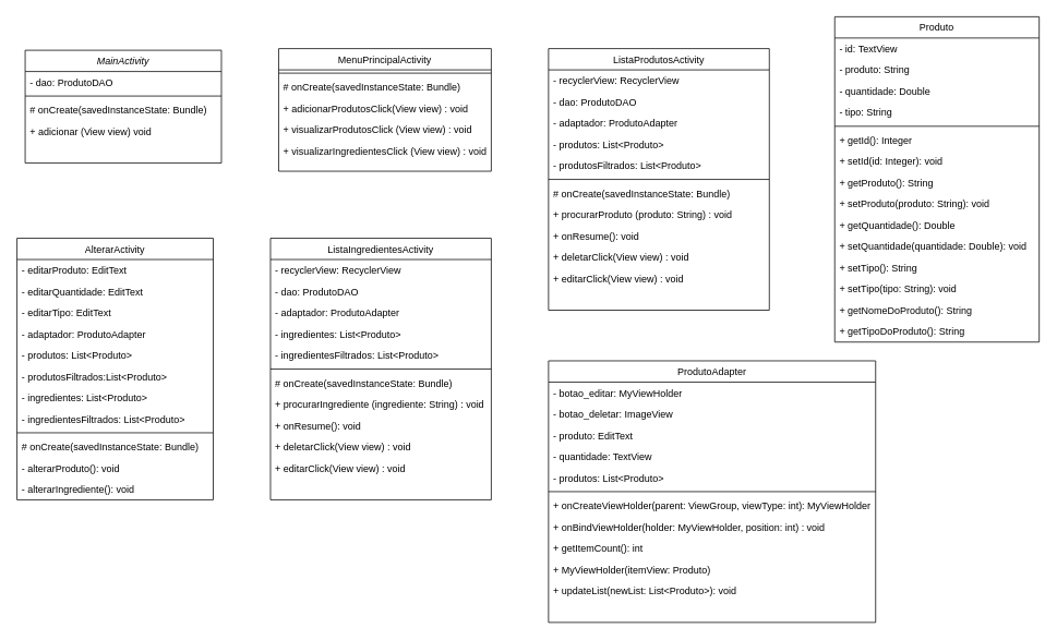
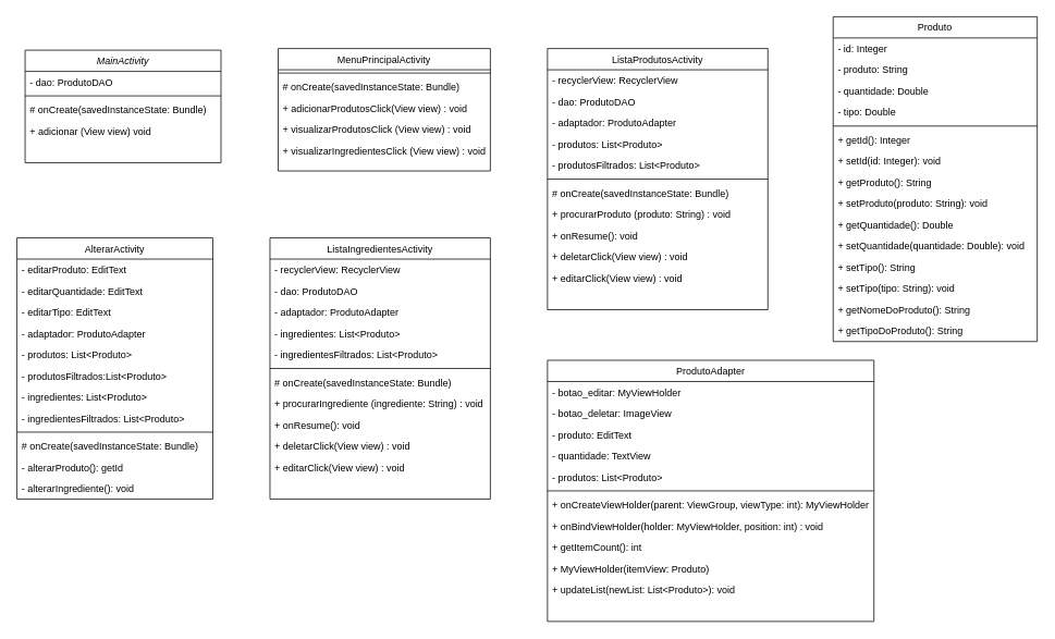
  <mxCell id="0" />
  <mxCell id="1" parent="0" />
  <mxCell id="2" value="MainActivity" style="swimlane;fontStyle=2;align=center;verticalAlign=top;childLayout=stackLayout;horizontal=1;startSize=26;horizontalStack=0;resizeParent=1;resizeLast=0;collapsible=1;marginBottom=0;rounded=0;shadow=0;strokeWidth=1;" parent="1" vertex="1"><mxGeometry x="30" y="61" width="240" height="138" as="geometry"><mxRectangle x="230" y="140" width="160" height="26" as="alternateBounds" /></mxGeometry></mxCell>
  <mxCell id="3" value="- dao: ProdutoDAO" style="text;align=left;verticalAlign=top;spacingLeft=4;spacingRight=4;overflow=hidden;rotatable=0;points=[[0,0.5],[1,0.5]];portConstraint=eastwest;" parent="2" vertex="1"><mxGeometry y="26" width="240" height="26" as="geometry" /></mxCell>
  <mxCell id="4" value="" style="line;html=1;strokeWidth=1;align=left;verticalAlign=middle;spacingTop=-1;spacingLeft=3;spacingRight=3;rotatable=0;labelPosition=right;points=[];portConstraint=eastwest;" parent="2" vertex="1"><mxGeometry y="52" width="240" height="8" as="geometry" /></mxCell>
  <mxCell id="5" value="# onCreate(savedInstanceState: Bundle)" style="text;align=left;verticalAlign=top;spacingLeft=4;spacingRight=4;overflow=hidden;rotatable=0;points=[[0,0.5],[1,0.5]];portConstraint=eastwest;" parent="2" vertex="1"><mxGeometry y="60" width="240" height="26" as="geometry" /></mxCell>
  <mxCell id="6" value="+ adicionar (View view) void" style="text;align=left;verticalAlign=top;spacingLeft=4;spacingRight=4;overflow=hidden;rotatable=0;points=[[0,0.5],[1,0.5]];portConstraint=eastwest;" vertex="1" parent="2"><mxGeometry y="86" width="240" height="26" as="geometry" /></mxCell>
  <mxCell id="7" value="ListaProdutosActivity" style="swimlane;fontStyle=0;align=center;verticalAlign=top;childLayout=stackLayout;horizontal=1;startSize=26;horizontalStack=0;resizeParent=1;resizeLast=0;collapsible=1;marginBottom=0;rounded=0;shadow=0;strokeWidth=1;" parent="1" vertex="1"><mxGeometry x="670" y="59" width="270" height="320" as="geometry"><mxRectangle x="130" y="380" width="160" height="26" as="alternateBounds" /></mxGeometry></mxCell>
  <mxCell id="8" value="- recyclerView: RecyclerView&#10;" style="text;align=left;verticalAlign=top;spacingLeft=4;spacingRight=4;overflow=hidden;rotatable=0;points=[[0,0.5],[1,0.5]];portConstraint=eastwest;" parent="7" vertex="1"><mxGeometry y="26" width="270" height="26" as="geometry" /></mxCell>
  <mxCell id="9" value="- dao: ProdutoDAO" style="text;align=left;verticalAlign=top;spacingLeft=4;spacingRight=4;overflow=hidden;rotatable=0;points=[[0,0.5],[1,0.5]];portConstraint=eastwest;rounded=0;shadow=0;html=0;" vertex="1" parent="7"><mxGeometry y="52" width="270" height="26" as="geometry" /></mxCell>
  <mxCell id="10" value="- adaptador: ProdutoAdapter" style="text;align=left;verticalAlign=top;spacingLeft=4;spacingRight=4;overflow=hidden;rotatable=0;points=[[0,0.5],[1,0.5]];portConstraint=eastwest;rounded=0;shadow=0;html=0;" vertex="1" parent="7"><mxGeometry y="78" width="270" height="26" as="geometry" /></mxCell>
  <mxCell id="11" value="- produtos: List&lt;Produto&gt;" style="text;align=left;verticalAlign=top;spacingLeft=4;spacingRight=4;overflow=hidden;rotatable=0;points=[[0,0.5],[1,0.5]];portConstraint=eastwest;rounded=0;shadow=0;html=0;" vertex="1" parent="7"><mxGeometry y="104" width="270" height="26" as="geometry" /></mxCell>
  <mxCell id="12" value="- produtosFiltrados: List&lt;Produto&gt;" style="text;align=left;verticalAlign=top;spacingLeft=4;spacingRight=4;overflow=hidden;rotatable=0;points=[[0,0.5],[1,0.5]];portConstraint=eastwest;rounded=0;shadow=0;html=0;" vertex="1" parent="7"><mxGeometry y="130" width="270" height="26" as="geometry" /></mxCell>
  <mxCell id="13" value="" style="line;html=1;strokeWidth=1;align=left;verticalAlign=middle;spacingTop=-1;spacingLeft=3;spacingRight=3;rotatable=0;labelPosition=right;points=[];portConstraint=eastwest;" parent="7" vertex="1"><mxGeometry y="156" width="270" height="8" as="geometry" /></mxCell>
  <mxCell id="14" value="# onCreate(savedInstanceState: Bundle)" style="text;align=left;verticalAlign=top;spacingLeft=4;spacingRight=4;overflow=hidden;rotatable=0;points=[[0,0.5],[1,0.5]];portConstraint=eastwest;fontStyle=0;strokeWidth=0;" parent="7" vertex="1"><mxGeometry y="164" width="270" height="26" as="geometry" /></mxCell>
  <mxCell id="15" value="+ procurarProduto (produto: String) : void" style="text;align=left;verticalAlign=top;spacingLeft=4;spacingRight=4;overflow=hidden;rotatable=0;points=[[0,0.5],[1,0.5]];portConstraint=eastwest;rounded=0;shadow=0;html=0;" vertex="1" parent="7"><mxGeometry y="190" width="270" height="26" as="geometry" /></mxCell>
  <mxCell id="16" value="+ onResume(): void" style="text;align=left;verticalAlign=top;spacingLeft=4;spacingRight=4;overflow=hidden;rotatable=0;points=[[0,0.5],[1,0.5]];portConstraint=eastwest;rounded=0;shadow=0;html=0;" vertex="1" parent="7"><mxGeometry y="216" width="270" height="26" as="geometry" /></mxCell>
  <mxCell id="17" value="+ deletarClick(View view) : void" style="text;align=left;verticalAlign=top;spacingLeft=4;spacingRight=4;overflow=hidden;rotatable=0;points=[[0,0.5],[1,0.5]];portConstraint=eastwest;rounded=0;shadow=0;html=0;" vertex="1" parent="7"><mxGeometry y="242" width="270" height="26" as="geometry" /></mxCell>
  <mxCell id="18" value="+ editarClick(View view) : void" style="text;align=left;verticalAlign=top;spacingLeft=4;spacingRight=4;overflow=hidden;rotatable=0;points=[[0,0.5],[1,0.5]];portConstraint=eastwest;" parent="7" vertex="1"><mxGeometry y="268" width="270" height="26" as="geometry" /></mxCell>
  <mxCell id="19" value="AlterarActivity" style="swimlane;fontStyle=0;align=center;verticalAlign=top;childLayout=stackLayout;horizontal=1;startSize=26;horizontalStack=0;resizeParent=1;resizeLast=0;collapsible=1;marginBottom=0;rounded=0;shadow=0;strokeWidth=1;" parent="1" vertex="1"><mxGeometry x="20" y="291" width="240" height="320" as="geometry"><mxRectangle x="340" y="380" width="170" height="26" as="alternateBounds" /></mxGeometry></mxCell>
  <mxCell id="20" value="- editarProduto: EditText" style="text;align=left;verticalAlign=top;spacingLeft=4;spacingRight=4;overflow=hidden;rotatable=0;points=[[0,0.5],[1,0.5]];portConstraint=eastwest;" parent="19" vertex="1"><mxGeometry y="26" width="240" height="26" as="geometry" /></mxCell>
  <mxCell id="21" value="- editarQuantidade: EditText&#10;" style="text;align=left;verticalAlign=top;spacingLeft=4;spacingRight=4;overflow=hidden;rotatable=0;points=[[0,0.5],[1,0.5]];portConstraint=eastwest;" vertex="1" parent="19"><mxGeometry y="52" width="240" height="26" as="geometry" /></mxCell>
  <mxCell id="22" value="- editarTipo: EditText" style="text;align=left;verticalAlign=top;spacingLeft=4;spacingRight=4;overflow=hidden;rotatable=0;points=[[0,0.5],[1,0.5]];portConstraint=eastwest;" vertex="1" parent="19"><mxGeometry y="78" width="240" height="26" as="geometry" /></mxCell>
  <mxCell id="23" value="- adaptador: ProdutoAdapter" style="text;align=left;verticalAlign=top;spacingLeft=4;spacingRight=4;overflow=hidden;rotatable=0;points=[[0,0.5],[1,0.5]];portConstraint=eastwest;" vertex="1" parent="19"><mxGeometry y="104" width="240" height="26" as="geometry" /></mxCell>
  <mxCell id="24" value="- produtos: List&lt;Produto&gt;" style="text;align=left;verticalAlign=top;spacingLeft=4;spacingRight=4;overflow=hidden;rotatable=0;points=[[0,0.5],[1,0.5]];portConstraint=eastwest;" vertex="1" parent="19"><mxGeometry y="130" width="240" height="26" as="geometry" /></mxCell>
  <mxCell id="25" value="- produtosFiltrados:List&lt;Produto&gt;" style="text;align=left;verticalAlign=top;spacingLeft=4;spacingRight=4;overflow=hidden;rotatable=0;points=[[0,0.5],[1,0.5]];portConstraint=eastwest;" vertex="1" parent="19"><mxGeometry y="156" width="240" height="26" as="geometry" /></mxCell>
  <mxCell id="26" value="- ingredientes: List&lt;Produto&gt;" style="text;align=left;verticalAlign=top;spacingLeft=4;spacingRight=4;overflow=hidden;rotatable=0;points=[[0,0.5],[1,0.5]];portConstraint=eastwest;" vertex="1" parent="19"><mxGeometry y="182" width="240" height="26" as="geometry" /></mxCell>
  <mxCell id="27" value="- ingredientesFiltrados: List&lt;Produto&gt;" style="text;align=left;verticalAlign=top;spacingLeft=4;spacingRight=4;overflow=hidden;rotatable=0;points=[[0,0.5],[1,0.5]];portConstraint=eastwest;" vertex="1" parent="19"><mxGeometry y="208" width="240" height="26" as="geometry" /></mxCell>
  <mxCell id="28" value="" style="line;html=1;strokeWidth=1;align=left;verticalAlign=middle;spacingTop=-1;spacingLeft=3;spacingRight=3;rotatable=0;labelPosition=right;points=[];portConstraint=eastwest;" parent="19" vertex="1"><mxGeometry y="234" width="240" height="8" as="geometry" /></mxCell>
  <mxCell id="29" value="# onCreate(savedInstanceState: Bundle)" style="text;align=left;verticalAlign=top;spacingLeft=4;spacingRight=4;overflow=hidden;rotatable=0;points=[[0,0.5],[1,0.5]];portConstraint=eastwest;fontStyle=0;strokeWidth=0;" vertex="1" parent="19"><mxGeometry y="242" width="240" height="26" as="geometry" /></mxCell>
- <mxCell id="30" value="- alterarProduto(): void" style="text;align=left;verticalAlign=top;spacingLeft=4;spacingRight=4;overflow=hidden;rotatable=0;points=[[0,0.5],[1,0.5]];portConstraint=eastwest;" vertex="1" parent="19"><mxGeometry y="268" width="240" height="26" as="geometry" /></mxCell>
+ <mxCell id="30" value="- alterarProduto(): getId" style="text;align=left;verticalAlign=top;spacingLeft=4;spacingRight=4;overflow=hidden;rotatable=0;points=[[0,0.5],[1,0.5]];portConstraint=eastwest;" vertex="1" parent="19"><mxGeometry y="268" width="240" height="26" as="geometry" /></mxCell>
  <mxCell id="31" value="- alterarIngrediente(): void" style="text;align=left;verticalAlign=top;spacingLeft=4;spacingRight=4;overflow=hidden;rotatable=0;points=[[0,0.5],[1,0.5]];portConstraint=eastwest;" vertex="1" parent="19"><mxGeometry y="294" width="240" height="26" as="geometry" /></mxCell>
  <mxCell id="32" value="MenuPrincipalActivity" style="swimlane;fontStyle=0;align=center;verticalAlign=top;childLayout=stackLayout;horizontal=1;startSize=26;horizontalStack=0;resizeParent=1;resizeLast=0;collapsible=1;marginBottom=0;rounded=0;shadow=0;strokeWidth=1;" parent="1" vertex="1"><mxGeometry x="340" y="59" width="260" height="150" as="geometry"><mxRectangle x="550" y="140" width="160" height="26" as="alternateBounds" /></mxGeometry></mxCell>
  <mxCell id="33" value="" style="line;html=1;strokeWidth=1;align=left;verticalAlign=middle;spacingTop=-1;spacingLeft=3;spacingRight=3;rotatable=0;labelPosition=right;points=[];portConstraint=eastwest;" parent="32" vertex="1"><mxGeometry y="26" width="260" height="8" as="geometry" /></mxCell>
  <mxCell id="34" value="# onCreate(savedInstanceState: Bundle)" style="text;align=left;verticalAlign=top;spacingLeft=4;spacingRight=4;overflow=hidden;rotatable=0;points=[[0,0.5],[1,0.5]];portConstraint=eastwest;" vertex="1" parent="32"><mxGeometry y="34" width="260" height="26" as="geometry" /></mxCell>
  <mxCell id="35" value="+ adicionarProdutosClick(View view) : void" style="text;align=left;verticalAlign=top;spacingLeft=4;spacingRight=4;overflow=hidden;rotatable=0;points=[[0,0.5],[1,0.5]];portConstraint=eastwest;" parent="32" vertex="1"><mxGeometry y="60" width="260" height="26" as="geometry" /></mxCell>
  <mxCell id="36" value="+ visualizarProdutosClick (View view) : void" style="text;align=left;verticalAlign=top;spacingLeft=4;spacingRight=4;overflow=hidden;rotatable=0;points=[[0,0.5],[1,0.5]];portConstraint=eastwest;" vertex="1" parent="32"><mxGeometry y="86" width="260" height="26" as="geometry" /></mxCell>
  <mxCell id="37" value="+ visualizarIngredientesClick (View view) : void" style="text;align=left;verticalAlign=top;spacingLeft=4;spacingRight=4;overflow=hidden;rotatable=0;points=[[0,0.5],[1,0.5]];portConstraint=eastwest;" vertex="1" parent="32"><mxGeometry y="112" width="260" height="26" as="geometry" /></mxCell>
  <mxCell id="38" value="ListaIngredientesActivity" style="swimlane;fontStyle=0;align=center;verticalAlign=top;childLayout=stackLayout;horizontal=1;startSize=26;horizontalStack=0;resizeParent=1;resizeLast=0;collapsible=1;marginBottom=0;rounded=0;shadow=0;strokeWidth=1;" vertex="1" parent="1"><mxGeometry x="330" y="291" width="270" height="320" as="geometry"><mxRectangle x="130" y="380" width="160" height="26" as="alternateBounds" /></mxGeometry></mxCell>
  <mxCell id="39" value="- recyclerView: RecyclerView&#10;" style="text;align=left;verticalAlign=top;spacingLeft=4;spacingRight=4;overflow=hidden;rotatable=0;points=[[0,0.5],[1,0.5]];portConstraint=eastwest;" vertex="1" parent="38"><mxGeometry y="26" width="270" height="26" as="geometry" /></mxCell>
  <mxCell id="40" value="- dao: ProdutoDAO" style="text;align=left;verticalAlign=top;spacingLeft=4;spacingRight=4;overflow=hidden;rotatable=0;points=[[0,0.5],[1,0.5]];portConstraint=eastwest;rounded=0;shadow=0;html=0;" vertex="1" parent="38"><mxGeometry y="52" width="270" height="26" as="geometry" /></mxCell>
  <mxCell id="41" value="- adaptador: ProdutoAdapter" style="text;align=left;verticalAlign=top;spacingLeft=4;spacingRight=4;overflow=hidden;rotatable=0;points=[[0,0.5],[1,0.5]];portConstraint=eastwest;rounded=0;shadow=0;html=0;" vertex="1" parent="38"><mxGeometry y="78" width="270" height="26" as="geometry" /></mxCell>
  <mxCell id="42" value="- ingredientes: List&lt;Produto&gt;" style="text;align=left;verticalAlign=top;spacingLeft=4;spacingRight=4;overflow=hidden;rotatable=0;points=[[0,0.5],[1,0.5]];portConstraint=eastwest;rounded=0;shadow=0;html=0;" vertex="1" parent="38"><mxGeometry y="104" width="270" height="26" as="geometry" /></mxCell>
  <mxCell id="43" value="- ingredientesFiltrados: List&lt;Produto&gt;" style="text;align=left;verticalAlign=top;spacingLeft=4;spacingRight=4;overflow=hidden;rotatable=0;points=[[0,0.5],[1,0.5]];portConstraint=eastwest;rounded=0;shadow=0;html=0;" vertex="1" parent="38"><mxGeometry y="130" width="270" height="26" as="geometry" /></mxCell>
  <mxCell id="44" value="" style="line;html=1;strokeWidth=1;align=left;verticalAlign=middle;spacingTop=-1;spacingLeft=3;spacingRight=3;rotatable=0;labelPosition=right;points=[];portConstraint=eastwest;" vertex="1" parent="38"><mxGeometry y="156" width="270" height="8" as="geometry" /></mxCell>
  <mxCell id="45" value="# onCreate(savedInstanceState: Bundle)" style="text;align=left;verticalAlign=top;spacingLeft=4;spacingRight=4;overflow=hidden;rotatable=0;points=[[0,0.5],[1,0.5]];portConstraint=eastwest;fontStyle=0;strokeWidth=0;" vertex="1" parent="38"><mxGeometry y="164" width="270" height="26" as="geometry" /></mxCell>
  <mxCell id="46" value="+ procurarIngrediente (ingrediente: String) : void" style="text;align=left;verticalAlign=top;spacingLeft=4;spacingRight=4;overflow=hidden;rotatable=0;points=[[0,0.5],[1,0.5]];portConstraint=eastwest;rounded=0;shadow=0;html=0;" vertex="1" parent="38"><mxGeometry y="190" width="270" height="26" as="geometry" /></mxCell>
  <mxCell id="47" value="+ onResume(): void" style="text;align=left;verticalAlign=top;spacingLeft=4;spacingRight=4;overflow=hidden;rotatable=0;points=[[0,0.5],[1,0.5]];portConstraint=eastwest;rounded=0;shadow=0;html=0;" vertex="1" parent="38"><mxGeometry y="216" width="270" height="26" as="geometry" /></mxCell>
  <mxCell id="48" value="+ deletarClick(View view) : void" style="text;align=left;verticalAlign=top;spacingLeft=4;spacingRight=4;overflow=hidden;rotatable=0;points=[[0,0.5],[1,0.5]];portConstraint=eastwest;rounded=0;shadow=0;html=0;" vertex="1" parent="38"><mxGeometry y="242" width="270" height="26" as="geometry" /></mxCell>
  <mxCell id="49" value="+ editarClick(View view) : void" style="text;align=left;verticalAlign=top;spacingLeft=4;spacingRight=4;overflow=hidden;rotatable=0;points=[[0,0.5],[1,0.5]];portConstraint=eastwest;" vertex="1" parent="38"><mxGeometry y="268" width="270" height="26" as="geometry" /></mxCell>
  <mxCell id="50" value="ProdutoAdapter" style="swimlane;fontStyle=0;align=center;verticalAlign=top;childLayout=stackLayout;horizontal=1;startSize=26;horizontalStack=0;resizeParent=1;resizeLast=0;collapsible=1;marginBottom=0;rounded=0;shadow=0;strokeWidth=1;" vertex="1" parent="1"><mxGeometry x="670" y="441" width="400" height="320" as="geometry"><mxRectangle x="130" y="380" width="160" height="26" as="alternateBounds" /></mxGeometry></mxCell>
  <mxCell id="51" value="- botao_editar: MyViewHolder" style="text;align=left;verticalAlign=top;spacingLeft=4;spacingRight=4;overflow=hidden;rotatable=0;points=[[0,0.5],[1,0.5]];portConstraint=eastwest;" vertex="1" parent="50"><mxGeometry y="26" width="400" height="26" as="geometry" /></mxCell>
  <mxCell id="52" value="- botao_deletar: ImageView" style="text;align=left;verticalAlign=top;spacingLeft=4;spacingRight=4;overflow=hidden;rotatable=0;points=[[0,0.5],[1,0.5]];portConstraint=eastwest;rounded=0;shadow=0;html=0;" vertex="1" parent="50"><mxGeometry y="52" width="400" height="26" as="geometry" /></mxCell>
  <mxCell id="53" value="- produto: EditText" style="text;align=left;verticalAlign=top;spacingLeft=4;spacingRight=4;overflow=hidden;rotatable=0;points=[[0,0.5],[1,0.5]];portConstraint=eastwest;rounded=0;shadow=0;html=0;" vertex="1" parent="50"><mxGeometry y="78" width="400" height="26" as="geometry" /></mxCell>
  <mxCell id="54" value="- quantidade: TextView" style="text;align=left;verticalAlign=top;spacingLeft=4;spacingRight=4;overflow=hidden;rotatable=0;points=[[0,0.5],[1,0.5]];portConstraint=eastwest;rounded=0;shadow=0;html=0;" vertex="1" parent="50"><mxGeometry y="104" width="400" height="26" as="geometry" /></mxCell>
  <mxCell id="55" value="- produtos: List&lt;Produto&gt;" style="text;align=left;verticalAlign=top;spacingLeft=4;spacingRight=4;overflow=hidden;rotatable=0;points=[[0,0.5],[1,0.5]];portConstraint=eastwest;rounded=0;shadow=0;html=0;" vertex="1" parent="50"><mxGeometry y="130" width="400" height="26" as="geometry" /></mxCell>
  <mxCell id="56" value="" style="line;html=1;strokeWidth=1;align=left;verticalAlign=middle;spacingTop=-1;spacingLeft=3;spacingRight=3;rotatable=0;labelPosition=right;points=[];portConstraint=eastwest;" vertex="1" parent="50"><mxGeometry y="156" width="400" height="8" as="geometry" /></mxCell>
  <mxCell id="57" value="+ onCreateViewHolder(parent: ViewGroup, viewType: int): MyViewHolder" style="text;align=left;verticalAlign=top;spacingLeft=4;spacingRight=4;overflow=hidden;rotatable=0;points=[[0,0.5],[1,0.5]];portConstraint=eastwest;fontStyle=0;strokeWidth=0;" vertex="1" parent="50"><mxGeometry y="164" width="400" height="26" as="geometry" /></mxCell>
  <mxCell id="58" value="+ onBindViewHolder(holder: MyViewHolder, position: int) : void" style="text;align=left;verticalAlign=top;spacingLeft=4;spacingRight=4;overflow=hidden;rotatable=0;points=[[0,0.5],[1,0.5]];portConstraint=eastwest;rounded=0;shadow=0;html=0;" vertex="1" parent="50"><mxGeometry y="190" width="400" height="26" as="geometry" /></mxCell>
  <mxCell id="59" value="+ getItemCount(): int" style="text;align=left;verticalAlign=top;spacingLeft=4;spacingRight=4;overflow=hidden;rotatable=0;points=[[0,0.5],[1,0.5]];portConstraint=eastwest;rounded=0;shadow=0;html=0;" vertex="1" parent="50"><mxGeometry y="216" width="400" height="26" as="geometry" /></mxCell>
  <mxCell id="60" value="+ MyViewHolder(itemView: Produto)" style="text;align=left;verticalAlign=top;spacingLeft=4;spacingRight=4;overflow=hidden;rotatable=0;points=[[0,0.5],[1,0.5]];portConstraint=eastwest;rounded=0;shadow=0;html=0;" vertex="1" parent="50"><mxGeometry y="242" width="400" height="26" as="geometry" /></mxCell>
  <mxCell id="61" value="+ updateList(newList: List&lt;Produto&gt;): void" style="text;align=left;verticalAlign=top;spacingLeft=4;spacingRight=4;overflow=hidden;rotatable=0;points=[[0,0.5],[1,0.5]];portConstraint=eastwest;" vertex="1" parent="50"><mxGeometry y="268" width="400" height="26" as="geometry" /></mxCell>
  <mxCell id="62" value="Produto" style="swimlane;fontStyle=0;align=center;verticalAlign=top;childLayout=stackLayout;horizontal=1;startSize=26;horizontalStack=0;resizeParent=1;resizeLast=0;collapsible=1;marginBottom=0;rounded=0;shadow=0;strokeWidth=1;" vertex="1" parent="1"><mxGeometry x="1020" y="20" width="250" height="398" as="geometry"><mxRectangle x="130" y="380" width="160" height="26" as="alternateBounds" /></mxGeometry></mxCell>
- <mxCell id="63" value="- id: TextView" style="text;align=left;verticalAlign=top;spacingLeft=4;spacingRight=4;overflow=hidden;rotatable=0;points=[[0,0.5],[1,0.5]];portConstraint=eastwest;" vertex="1" parent="62"><mxGeometry y="26" width="250" height="26" as="geometry" /></mxCell>
+ <mxCell id="63" value="- id: Integer" style="text;align=left;verticalAlign=top;spacingLeft=4;spacingRight=4;overflow=hidden;rotatable=0;points=[[0,0.5],[1,0.5]];portConstraint=eastwest;" vertex="1" parent="62"><mxGeometry y="26" width="250" height="26" as="geometry" /></mxCell>
  <mxCell id="64" value="- produto: String" style="text;align=left;verticalAlign=top;spacingLeft=4;spacingRight=4;overflow=hidden;rotatable=0;points=[[0,0.5],[1,0.5]];portConstraint=eastwest;rounded=0;shadow=0;html=0;" vertex="1" parent="62"><mxGeometry y="52" width="250" height="26" as="geometry" /></mxCell>
  <mxCell id="65" value="- quantidade: Double" style="text;align=left;verticalAlign=top;spacingLeft=4;spacingRight=4;overflow=hidden;rotatable=0;points=[[0,0.5],[1,0.5]];portConstraint=eastwest;rounded=0;shadow=0;html=0;" vertex="1" parent="62"><mxGeometry y="78" width="250" height="26" as="geometry" /></mxCell>
- <mxCell id="66" value="- tipo: String" style="text;align=left;verticalAlign=top;spacingLeft=4;spacingRight=4;overflow=hidden;rotatable=0;points=[[0,0.5],[1,0.5]];portConstraint=eastwest;rounded=0;shadow=0;html=0;" vertex="1" parent="62"><mxGeometry y="104" width="250" height="26" as="geometry" /></mxCell>
+ <mxCell id="66" value="- tipo: Double" style="text;align=left;verticalAlign=top;spacingLeft=4;spacingRight=4;overflow=hidden;rotatable=0;points=[[0,0.5],[1,0.5]];portConstraint=eastwest;rounded=0;shadow=0;html=0;" vertex="1" parent="62"><mxGeometry y="104" width="250" height="26" as="geometry" /></mxCell>
  <mxCell id="67" value="" style="line;html=1;strokeWidth=1;align=left;verticalAlign=middle;spacingTop=-1;spacingLeft=3;spacingRight=3;rotatable=0;labelPosition=right;points=[];portConstraint=eastwest;" vertex="1" parent="62"><mxGeometry y="130" width="250" height="8" as="geometry" /></mxCell>
  <mxCell id="68" value="+ getId(): Integer" style="text;align=left;verticalAlign=top;spacingLeft=4;spacingRight=4;overflow=hidden;rotatable=0;points=[[0,0.5],[1,0.5]];portConstraint=eastwest;fontStyle=0;strokeWidth=0;" vertex="1" parent="62"><mxGeometry y="138" width="250" height="26" as="geometry" /></mxCell>
  <mxCell id="69" value="+ setId(id: Integer): void" style="text;align=left;verticalAlign=top;spacingLeft=4;spacingRight=4;overflow=hidden;rotatable=0;points=[[0,0.5],[1,0.5]];portConstraint=eastwest;rounded=0;shadow=0;html=0;" vertex="1" parent="62"><mxGeometry y="164" width="250" height="26" as="geometry" /></mxCell>
  <mxCell id="70" value="+ getProduto(): String" style="text;align=left;verticalAlign=top;spacingLeft=4;spacingRight=4;overflow=hidden;rotatable=0;points=[[0,0.5],[1,0.5]];portConstraint=eastwest;rounded=0;shadow=0;html=0;" vertex="1" parent="62"><mxGeometry y="190" width="250" height="26" as="geometry" /></mxCell>
  <mxCell id="71" value="+ setProduto(produto: String): void" style="text;align=left;verticalAlign=top;spacingLeft=4;spacingRight=4;overflow=hidden;rotatable=0;points=[[0,0.5],[1,0.5]];portConstraint=eastwest;rounded=0;shadow=0;html=0;" vertex="1" parent="62"><mxGeometry y="216" width="250" height="26" as="geometry" /></mxCell>
  <mxCell id="72" value="+ getQuantidade(): Double" style="text;align=left;verticalAlign=top;spacingLeft=4;spacingRight=4;overflow=hidden;rotatable=0;points=[[0,0.5],[1,0.5]];portConstraint=eastwest;" vertex="1" parent="62"><mxGeometry y="242" width="250" height="26" as="geometry" /></mxCell>
  <mxCell id="73" value="+ setQuantidade(quantidade: Double): void" style="text;align=left;verticalAlign=top;spacingLeft=4;spacingRight=4;overflow=hidden;rotatable=0;points=[[0,0.5],[1,0.5]];portConstraint=eastwest;" vertex="1" parent="62"><mxGeometry y="268" width="250" height="26" as="geometry" /></mxCell>
  <mxCell id="74" value="+ setTipo(): String" style="text;align=left;verticalAlign=top;spacingLeft=4;spacingRight=4;overflow=hidden;rotatable=0;points=[[0,0.5],[1,0.5]];portConstraint=eastwest;rounded=0;shadow=0;html=0;" vertex="1" parent="62"><mxGeometry y="294" width="250" height="26" as="geometry" /></mxCell>
  <mxCell id="75" value="+ setTipo(tipo: String): void" style="text;align=left;verticalAlign=top;spacingLeft=4;spacingRight=4;overflow=hidden;rotatable=0;points=[[0,0.5],[1,0.5]];portConstraint=eastwest;rounded=0;shadow=0;html=0;" vertex="1" parent="62"><mxGeometry y="320" width="250" height="26" as="geometry" /></mxCell>
  <mxCell id="76" value="+ getNomeDoProduto(): String" style="text;align=left;verticalAlign=top;spacingLeft=4;spacingRight=4;overflow=hidden;rotatable=0;points=[[0,0.5],[1,0.5]];portConstraint=eastwest;rounded=0;shadow=0;html=0;" vertex="1" parent="62"><mxGeometry y="346" width="250" height="26" as="geometry" /></mxCell>
  <mxCell id="77" value="+ getTipoDoProduto(): String" style="text;align=left;verticalAlign=top;spacingLeft=4;spacingRight=4;overflow=hidden;rotatable=0;points=[[0,0.5],[1,0.5]];portConstraint=eastwest;fontStyle=0;strokeWidth=0;" vertex="1" parent="62"><mxGeometry y="372" width="250" height="26" as="geometry" /></mxCell>
